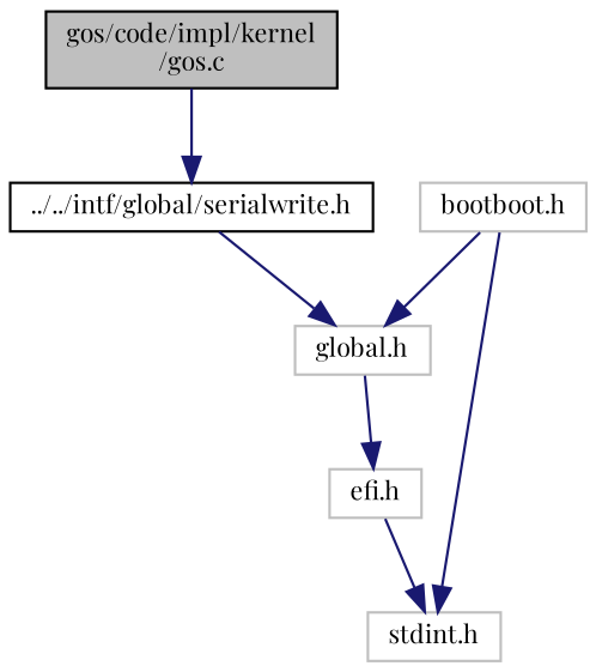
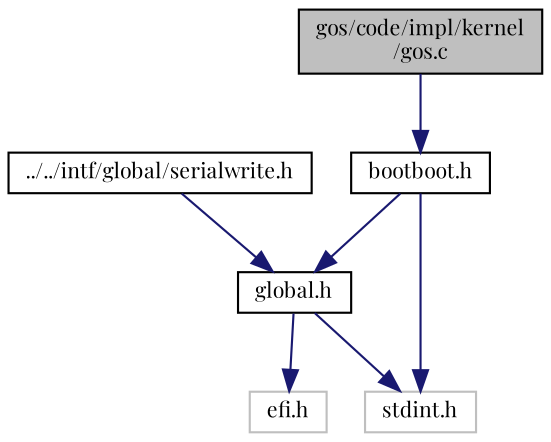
  digraph {
    fontname="Playfair Display"
    node [color=black fillcolor=white fontname="Playfair Display" fontsize=10 shape=record style=filled]
    edge [color=midnightblue fontname="Playfair Display" fontsize=10 labelfontname=Helvetica labelfontsize=10 style=solid]
    n1 [fillcolor=grey75 fontcolor=black height=0.2 label="gos/code/impl/kernel\l/gos.c" width=0.4]
    n2 [height=0.2 label="../../intf/global/serialwrite.h" width=0.4]
-   n3 [color=grey75 height=0.2 label="global.h" width=0.4]
+   n3 [height=0.2 label="global.h" width=0.4]
    n4 [color=grey75 height=0.2 label="stdint.h" width=0.4]
    n5 [color=grey75 height=0.2 label="efi.h" width=0.4]
-   n6 [color=grey75 height=0.2 label="bootboot.h" width=0.4]
-   n1 -> n2
+   n6 [height=0.2 label="bootboot.h" width=0.4]
+   n1 -> n6
    n2 -> n3
-   n5 -> n4
+   n3 -> n4
    n3 -> n5
    n6 -> n3
    n6 -> n4
  }
